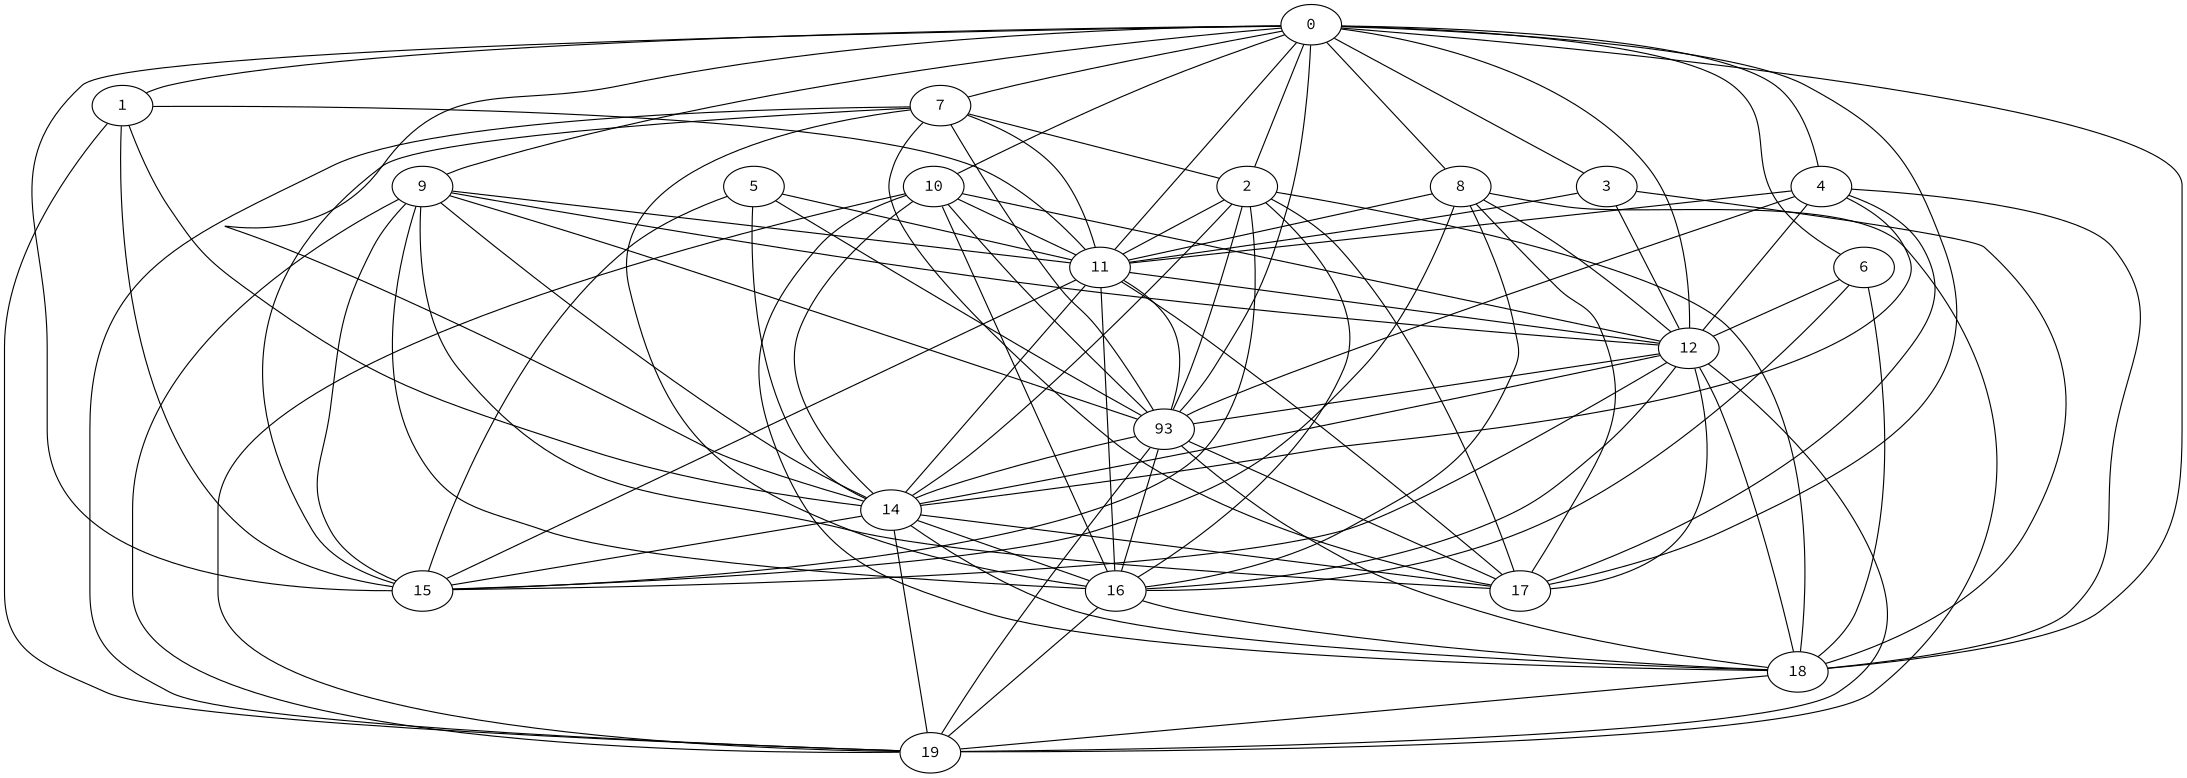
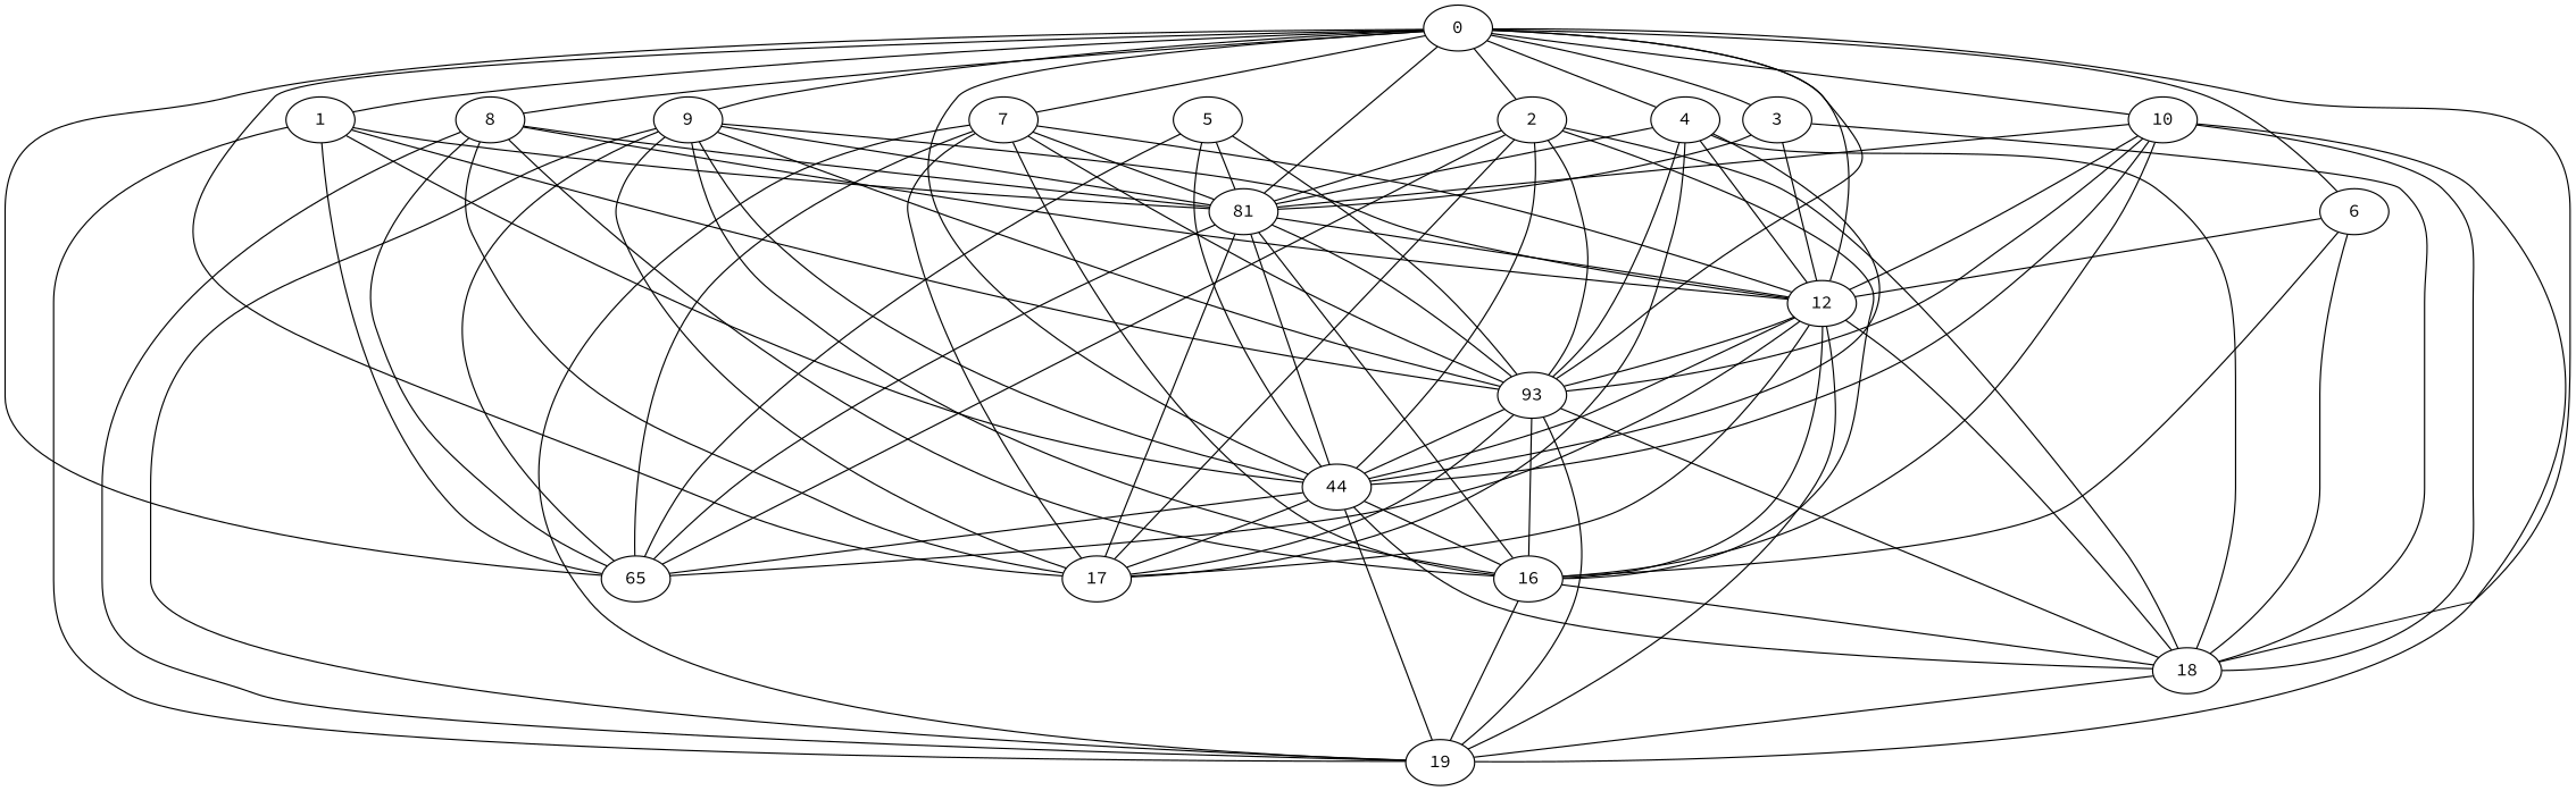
  strict graph {
    fontname="Source Code Pro"
    node [fontname="Source Code Pro" w=7]
    edge [fontname="Source Code Pro" w=11]
    1
    0 [w=5]
    2 [w=-5]
    3 [w=8]
    4 [w=-4]
    6 [w=-6]
    7 [w=11]
    8 [w=-11]
    9 [w=16]
    10 [w=-3]
-   11 [w=9]
+   11 [w=9 label=81]
    12
    n13 [label=93 w=5]
-   14 [w=9]
-   15 [w=-14]
+   14 [w=9 label=44]
+   15 [w=-14 label=65]
    17 [w=14]
    18 [w=-3]
    19 [w=-15]
    16 [w=6]
    5 [w=10]
    1 -- 11 [w=-3]
+   1 -- n13 [w=-4]
    1 -- 14 [w=-7]
    1 -- 15 [w=-9]
    1 -- 19
    0 -- 1 [w=13]
    0 -- 2 [w=-10]
    0 -- 3 [w=10]
    0 -- 4 [w=5]
    0 -- 6 [w=16]
    0 -- 7 [w=-6]
    0 -- 8 [w=-9]
    0 -- 9 [w=-13]
    0 -- 10 [w=-13]
    0 -- 11 [w=-3]
    0 -- 12 [w=8]
    0 -- n13 [w=10]
    0 -- 14 [w=-12]
    0 -- 15
    0 -- 17 [w=-4]
    0 -- 18 [w=-9]
    2 -- 11 [w=5]
    2 -- n13 [w=6]
    2 -- 14 [w=14]
    2 -- 15 [w=7]
    2 -- 17 [w=14]
    2 -- 18 [w=-9]
    2 -- 16 [w=-14]
    3 -- 11 [w=-11]
    3 -- 12 [w=12]
    3 -- 18 [w=-10]
    4 -- 11 [w=-13]
    4 -- 12 [w=-15]
    4 -- n13 [w=13]
    4 -- 14 [w=8]
    4 -- 17
    4 -- 18 [w=16]
    6 -- 12 [w=-14]
    6 -- 18 [w=2]
    6 -- 16 [w=3]
    7 -- 11 [w=2]
-   7 -- 2 [w=-8]
+   7 -- 12 [w=-8]
    7 -- n13 [w=-15]
    7 -- 15 [w=-2]
    7 -- 17 [w=5]
    7 -- 19 [w=-3]
    7 -- 16
    8 -- 11 [w=-3]
    8 -- 12 [w=-2]
    8 -- 15 [w=-16]
    8 -- 17 [w=5]
    8 -- 19 [w=2]
    8 -- 16
    9 -- 11 [w=5]
    9 -- 12 [w=-14]
    9 -- n13 [w=7]
    9 -- 14 [w=-15]
    9 -- 15 [w=6]
    9 -- 17 [w=-5]
    9 -- 19 [w=-10]
    9 -- 16
    10 -- 11 [w=-5]
    10 -- 12 [w=-13]
    10 -- n13 [w=-14]
    10 -- 14 [w=6]
    10 -- 18
    10 -- 19 [w=15]
    10 -- 16 [w=10]
    11 -- 12 [w=-4]
    11 -- n13 [w=-9]
    11 -- 14 [w=12]
    11 -- 15 [w=-4]
    11 -- 17 [w=7]
    11 -- 16 [w=-11]
    12 -- n13 [w=14]
    12 -- 14 [w=-15]
    12 -- 15 [w=-5]
    12 -- 17 [w=8]
    12 -- 18 [w=9]
    12 -- 19 [w=-16]
    12 -- 16 [w=2]
    n13 -- 14 [w=15]
    n13 -- 17 [w=-16]
    n13 -- 18
    n13 -- 19 [w=5]
    n13 -- 16 [w=8]
    14 -- 15 [w=-3]
    14 -- 17 [w=5]
    14 -- 18 [w=13]
    14 -- 19 [w=-5]
    14 -- 16 [w=8]
    18 -- 19
    16 -- 18 [w=10]
    16 -- 19 [w=3]
    5 -- 11 [w=9]
    5 -- n13 [w=15]
    5 -- 14 [w=-7]
    5 -- 15 [w=-9]
  }
